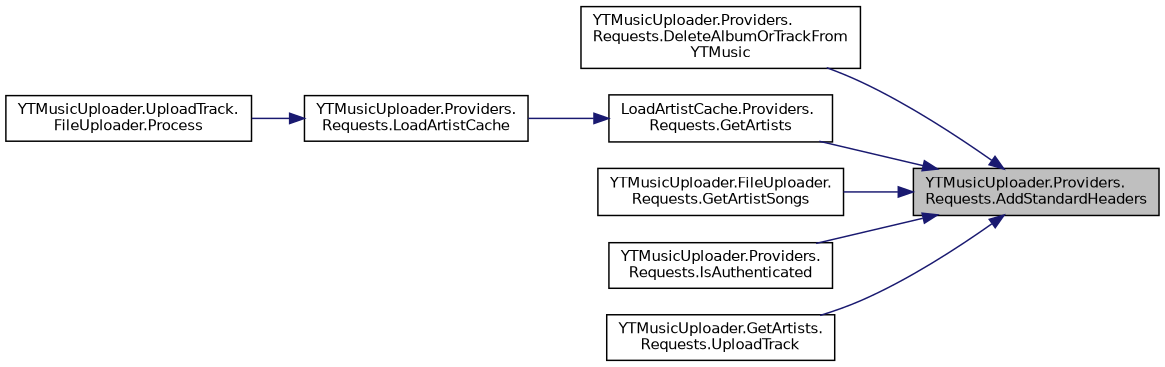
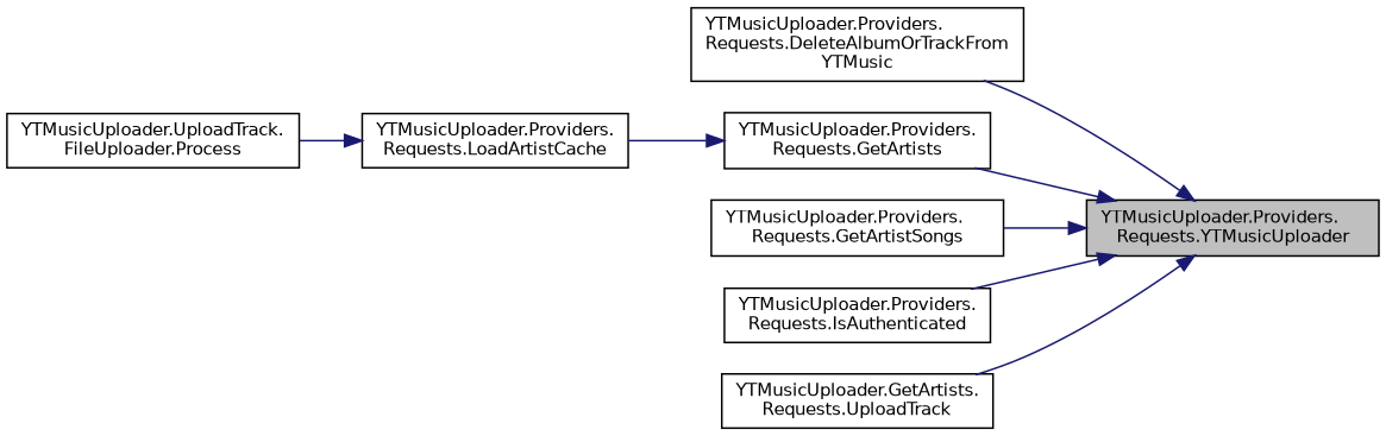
  digraph {
    rankdir=RL
    node [color=black fillcolor=white fontname=Helvetica fontsize=10 shape=record style=filled]
    edge [color=midnightblue dir=back fontname=Helvetica fontsize=10 labelfontname=Helvetica labelfontsize=10 style=solid]
-   n1 [fillcolor=grey75 fontcolor=black height=0.2 label="YTMusicUploader.Providers.\lRequests.AddStandardHeaders" width=0.4]
+   n1 [fillcolor=grey75 fontcolor=black height=0.2 label="YTMusicUploader.Providers.\lRequests.YTMusicUploader" width=0.4]
    n2 [height=0.2 label="YTMusicUploader.Providers.\lRequests.DeleteAlbumOrTrackFrom\lYTMusic" width=0.4]
-   n3 [height=0.2 label="LoadArtistCache.Providers.\lRequests.GetArtists" width=0.4]
-   n4 [height=0.2 label="YTMusicUploader.FileUploader.\lRequests.GetArtistSongs" width=0.4]
+   n3 [height=0.2 label="YTMusicUploader.Providers.\lRequests.GetArtists" width=0.4]
+   n4 [height=0.2 label="YTMusicUploader.Providers.\lRequests.GetArtistSongs" width=0.4]
    n5 [height=0.2 label="YTMusicUploader.Providers.\lRequests.IsAuthenticated" width=0.4]
    n6 [height=0.2 label="YTMusicUploader.GetArtists.\lRequests.UploadTrack" width=0.4]
    n7 [height=0.2 label="YTMusicUploader.Providers.\lRequests.LoadArtistCache" width=0.4]
    n8 [height=0.2 label="YTMusicUploader.UploadTrack.\lFileUploader.Process" width=0.4]
    n1 -> n2
    n1 -> n3
    n1 -> n4
    n1 -> n5
    n1 -> n6
    n3 -> n7
    n7 -> n8
  }
